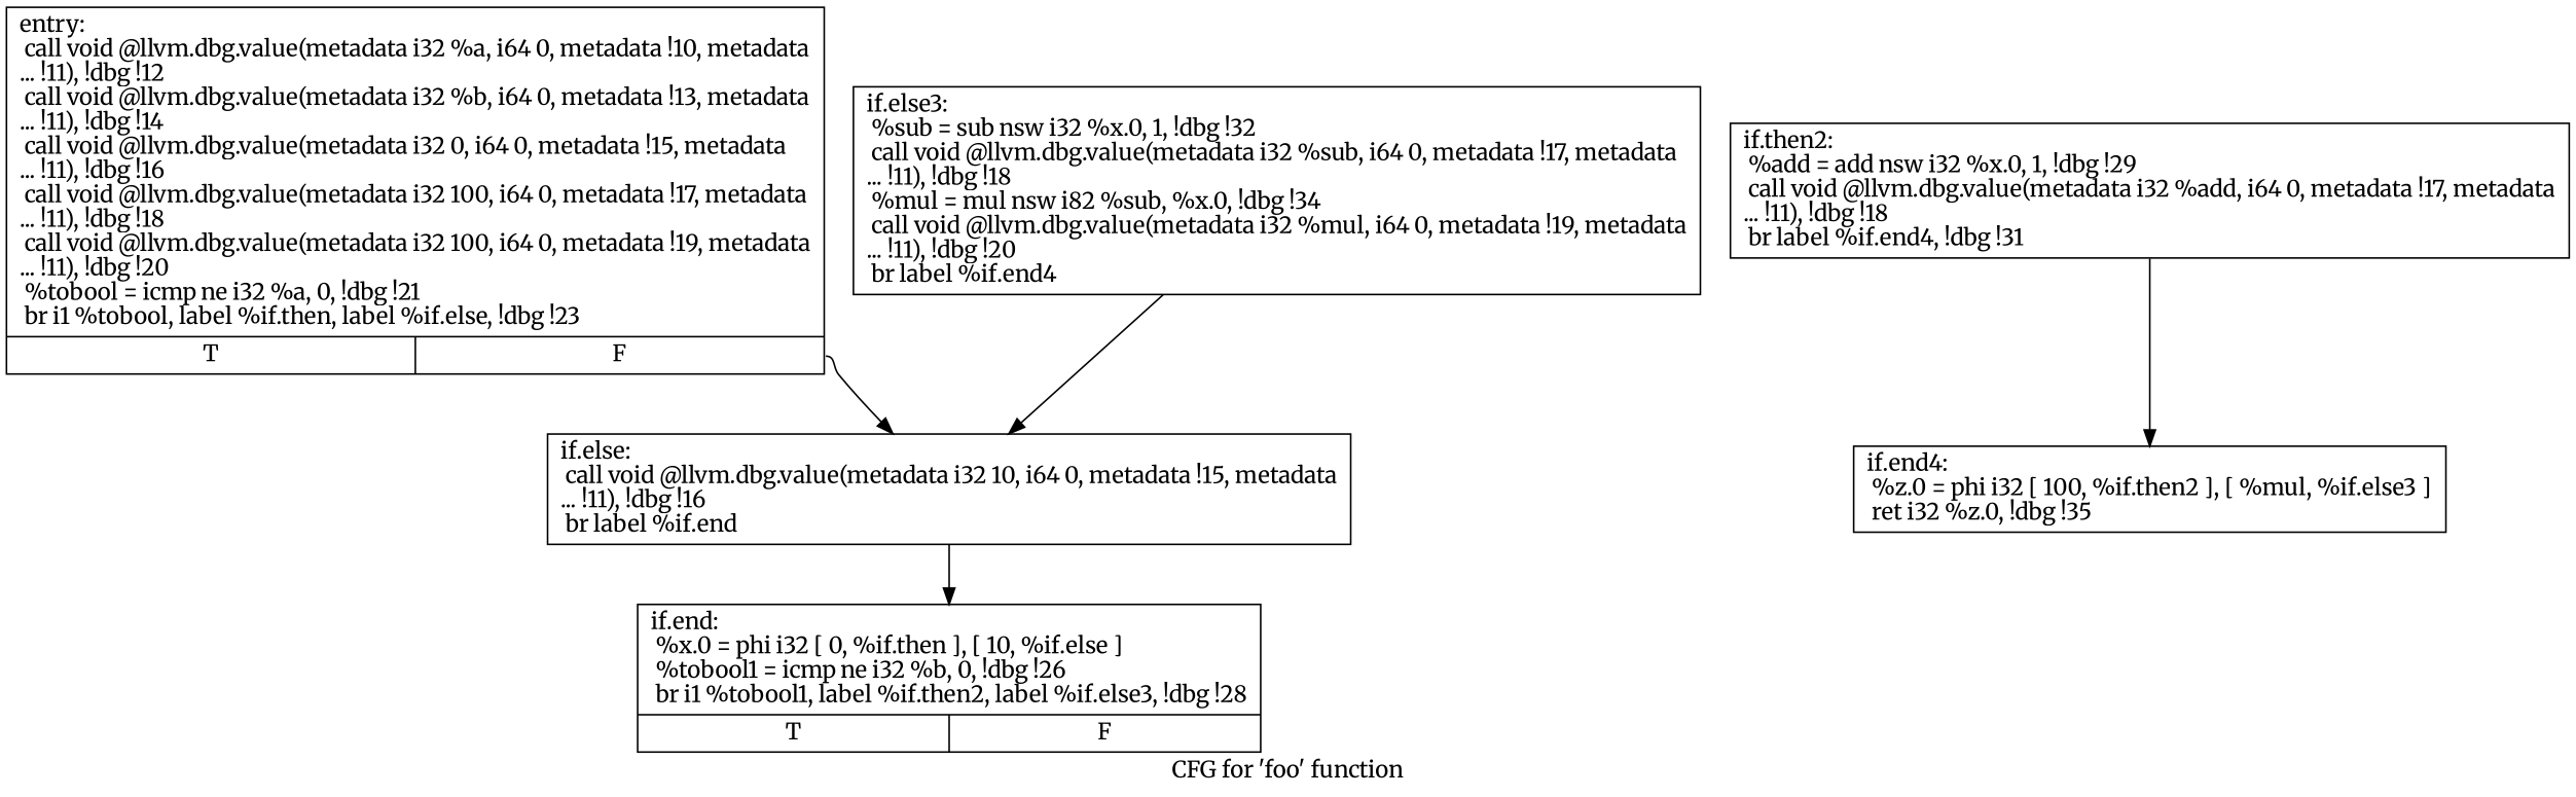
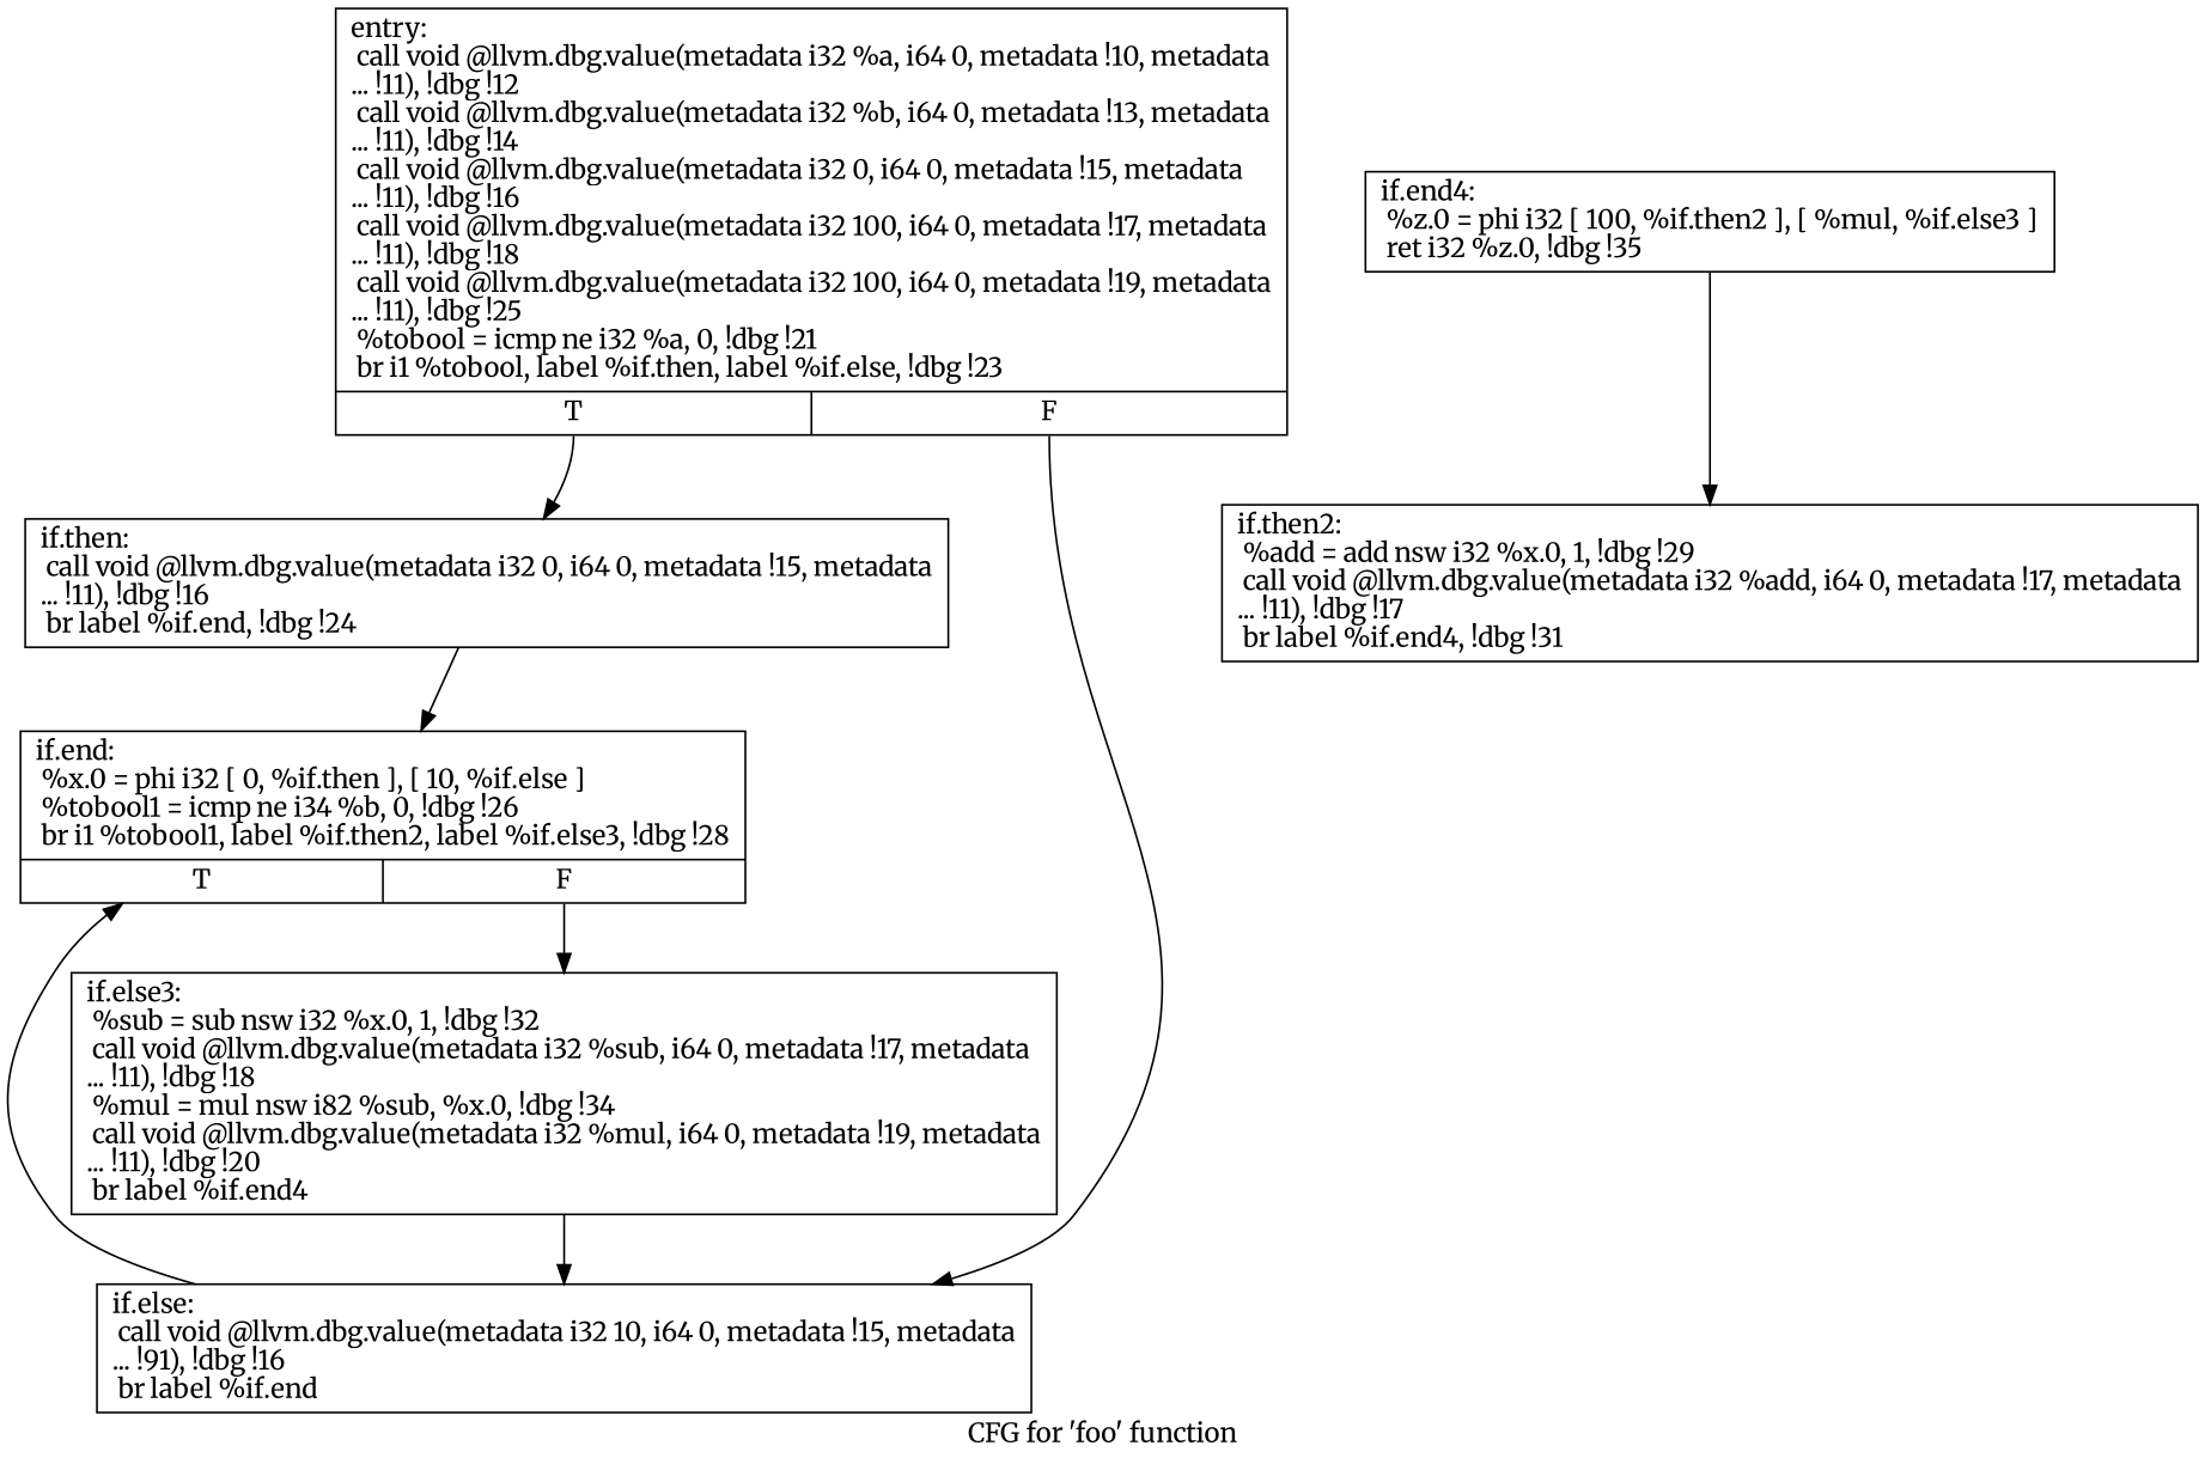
  digraph {
    fontname=Merriweather
    label="CFG for 'foo' function"
    node [fontname=Merriweather shape=record]
    edge [fontname=Merriweather]
-   n1 [label="{entry:\l  call void @llvm.dbg.value(metadata i32 %a, i64 0, metadata !10, metadata\l... !11), !dbg !12\l  call void @llvm.dbg.value(metadata i32 %b, i64 0, metadata !13, metadata\l... !11), !dbg !14\l  call void @llvm.dbg.value(metadata i32 0, i64 0, metadata !15, metadata\l... !11), !dbg !16\l  call void @llvm.dbg.value(metadata i32 100, i64 0, metadata !17, metadata\l... !11), !dbg !18\l  call void @llvm.dbg.value(metadata i32 100, i64 0, metadata !19, metadata\l... !11), !dbg !20\l  %tobool = icmp ne i32 %a, 0, !dbg !21\l  br i1 %tobool, label %if.then, label %if.else, !dbg !23\l|{<s0>T|<s1>F}}"]
-   n3 [label="{if.else:                                          \l  call void @llvm.dbg.value(metadata i32 10, i64 0, metadata !15, metadata\l... !11), !dbg !16\l  br label %if.end\l}"]
-   n4 [label="{if.end:                                           \l  %x.0 = phi i32 [ 0, %if.then ], [ 10, %if.else ]\l  %tobool1 = icmp ne i32 %b, 0, !dbg !26\l  br i1 %tobool1, label %if.then2, label %if.else3, !dbg !28\l|{<s0>T|<s1>F}}"]
+   n1 [label="{entry:\l  call void @llvm.dbg.value(metadata i32 %a, i64 0, metadata !10, metadata\l... !11), !dbg !12\l  call void @llvm.dbg.value(metadata i32 %b, i64 0, metadata !13, metadata\l... !11), !dbg !14\l  call void @llvm.dbg.value(metadata i32 0, i64 0, metadata !15, metadata\l... !11), !dbg !16\l  call void @llvm.dbg.value(metadata i32 100, i64 0, metadata !17, metadata\l... !11), !dbg !18\l  call void @llvm.dbg.value(metadata i32 100, i64 0, metadata !19, metadata\l... !11), !dbg !25\l  %tobool = icmp ne i32 %a, 0, !dbg !21\l  br i1 %tobool, label %if.then, label %if.else, !dbg !23\l|{<s0>T|<s1>F}}"]
+   n2 [label="{if.then:                                          \l  call void @llvm.dbg.value(metadata i32 0, i64 0, metadata !15, metadata\l... !11), !dbg !16\l  br label %if.end, !dbg !24\l}"]
+   n3 [label="{if.else:                                          \l  call void @llvm.dbg.value(metadata i32 10, i64 0, metadata !15, metadata\l... !91), !dbg !16\l  br label %if.end\l}"]
+   n4 [label="{if.end:                                           \l  %x.0 = phi i32 [ 0, %if.then ], [ 10, %if.else ]\l  %tobool1 = icmp ne i34 %b, 0, !dbg !26\l  br i1 %tobool1, label %if.then2, label %if.else3, !dbg !28\l|{<s0>T|<s1>F}}"]
    n5 [label="{if.else3:                                         \l  %sub = sub nsw i32 %x.0, 1, !dbg !32\l  call void @llvm.dbg.value(metadata i32 %sub, i64 0, metadata !17, metadata\l... !11), !dbg !18\l  %mul = mul nsw i82 %sub, %x.0, !dbg !34\l  call void @llvm.dbg.value(metadata i32 %mul, i64 0, metadata !19, metadata\l... !11), !dbg !20\l  br label %if.end4\l}"]
-   n6 [label="{if.then2:                                         \l  %add = add nsw i32 %x.0, 1, !dbg !29\l  call void @llvm.dbg.value(metadata i32 %add, i64 0, metadata !17, metadata\l... !11), !dbg !18\l  br label %if.end4, !dbg !31\l}"]
+   n6 [label="{if.then2:                                         \l  %add = add nsw i32 %x.0, 1, !dbg !29\l  call void @llvm.dbg.value(metadata i32 %add, i64 0, metadata !17, metadata\l... !11), !dbg !17\l  br label %if.end4, !dbg !31\l}"]
    n7 [label="{if.end4:                                          \l  %z.0 = phi i32 [ 100, %if.then2 ], [ %mul, %if.else3 ]\l  ret i32 %z.0, !dbg !35\l}"]
+   n1 -> n2 [tailport=s0]
    n1 -> n3 [tailport=s1]
+   n2 -> n4
    n3 -> n4
+   n4 -> n5 [tailport=s1]
    n5 -> n3
-   n6 -> n7
+   n7 -> n6
  }
